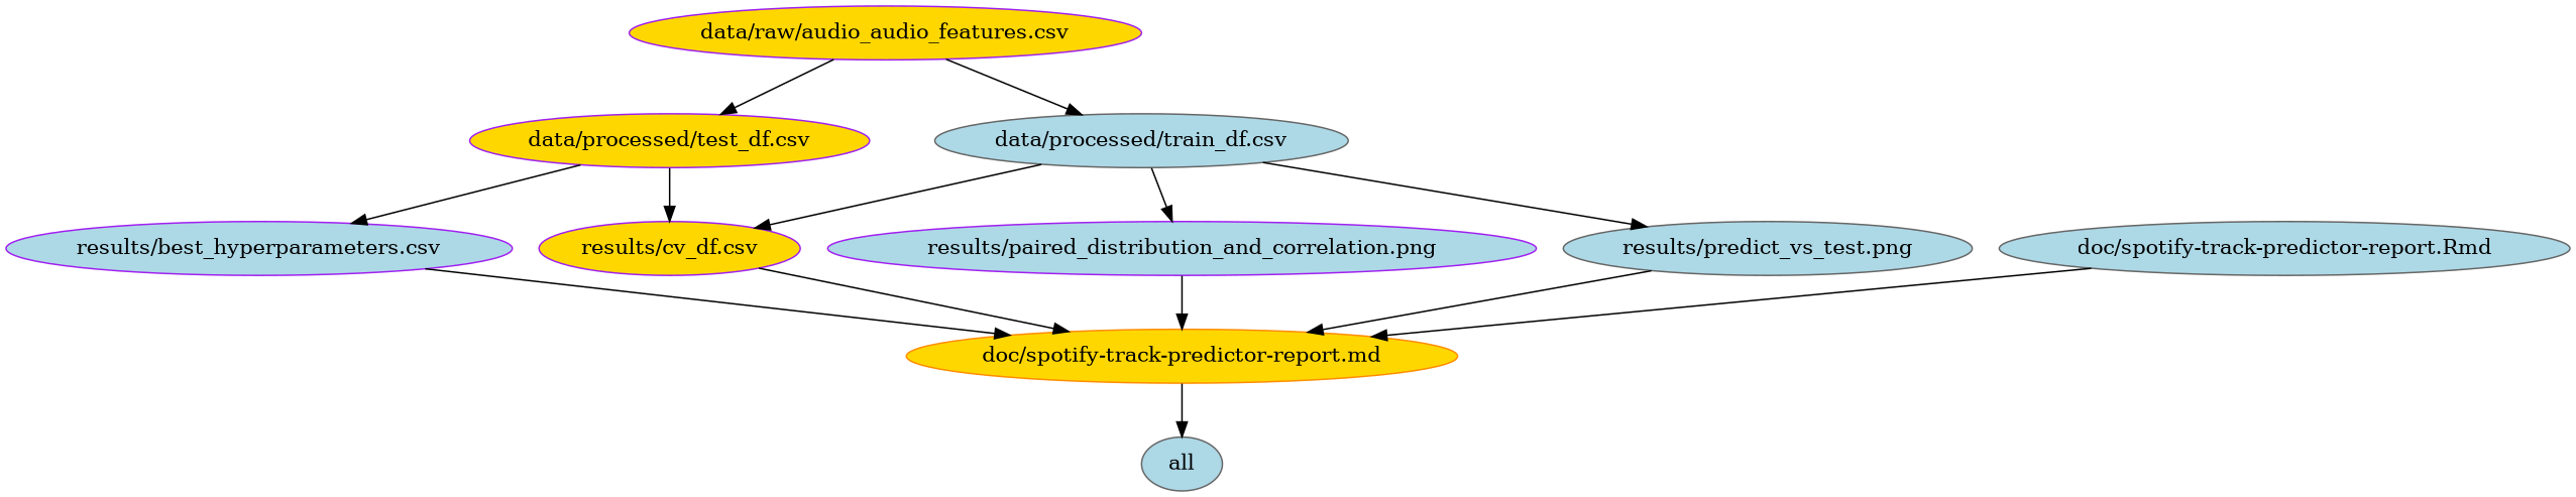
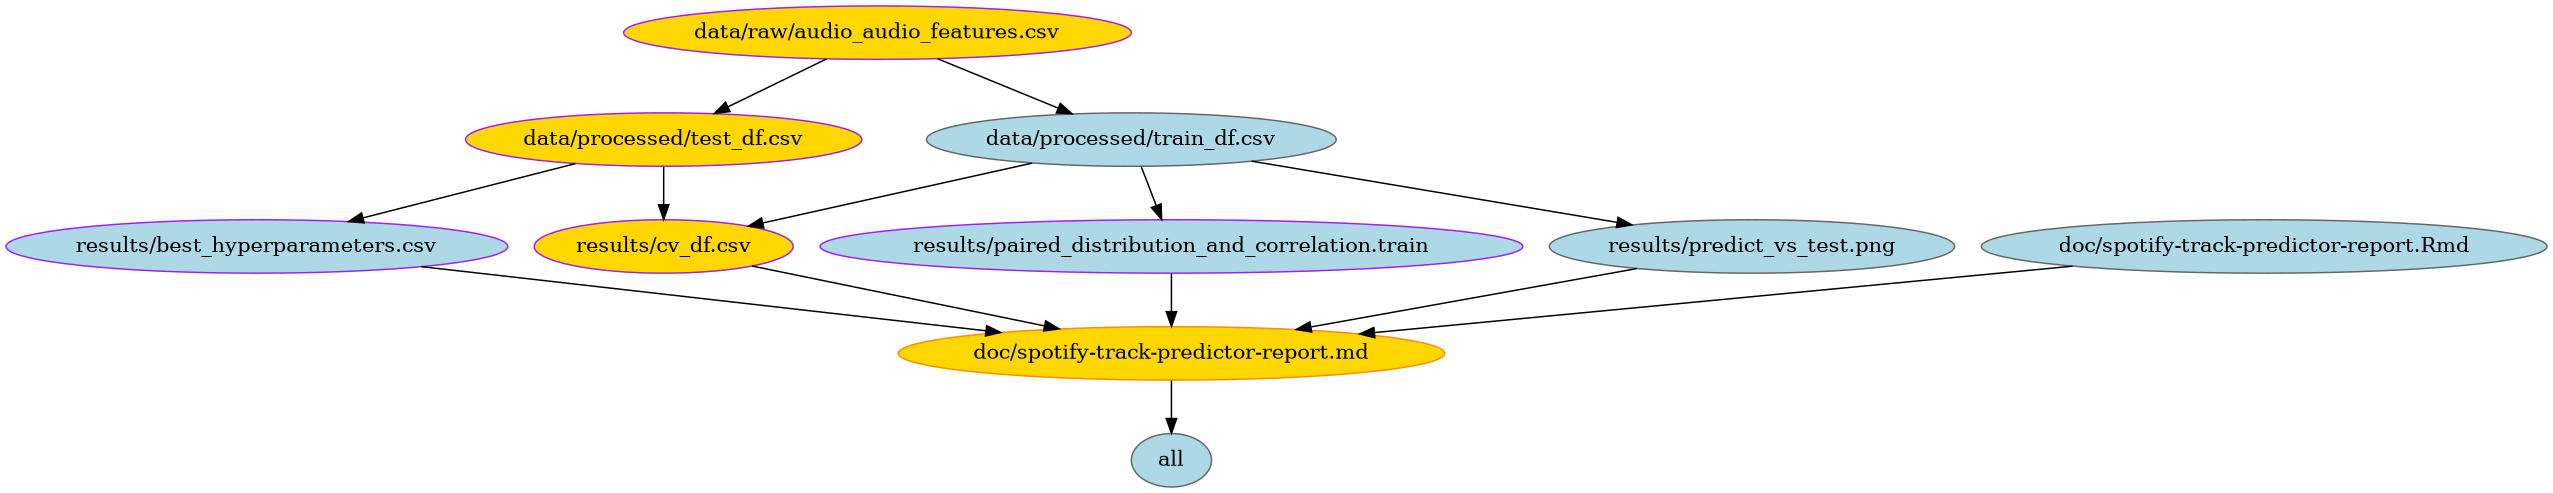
  digraph {
    node [color=purple fillcolor=lightblue style=filled]
    n1 [color=gray40 label=all]
    n2 [fillcolor=gold label="data/processed/test_df.csv"]
    n3 [label="results/best_hyperparameters.csv"]
    n4 [fillcolor=gold label="results/cv_df.csv"]
    n5 [color=darkorange fillcolor=gold label="doc/spotify-track-predictor-report.md"]
    n6 [color=gray40 label="data/processed/train_df.csv"]
-   n7 [label="results/paired_distribution_and_correlation.png"]
+   n7 [label="results/paired_distribution_and_correlation.train"]
    n8 [color=gray40 label="results/predict_vs_test.png"]
    n9 [fillcolor=gold label="data/raw/audio_audio_features.csv"]
    n10 [color=gray40 label="doc/spotify-track-predictor-report.Rmd"]
    n2 -> n3
    n2 -> n4
    n3 -> n5
    n4 -> n5
    n5 -> n1
    n6 -> n4
    n6 -> n7
    n6 -> n8
    n7 -> n5
    n8 -> n5
    n9 -> n2
    n9 -> n6
    n10 -> n5
  }
